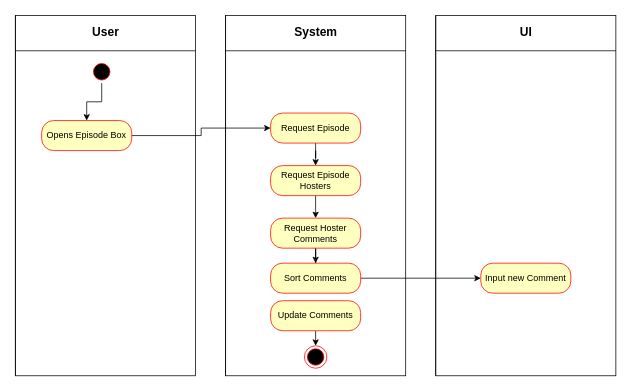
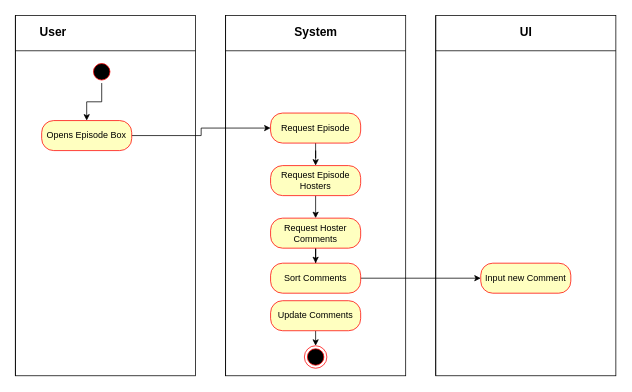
  <mxCell id="0" />
  <mxCell id="1" parent="0" />
  <mxCell id="2" value="" style="shape=internalStorage;whiteSpace=wrap;html=1;backgroundOutline=1;dx=0;dy=47;" parent="1" vertex="1"><mxGeometry width="240" height="480" as="geometry" x="20" y="20" /></mxCell>
- <mxCell id="3" value="&lt;b&gt;&lt;font style=&quot;font-size: 16px&quot;&gt;User&lt;/font&gt;&lt;/b&gt;" style="text;html=1;resizable=0;points=[];autosize=1;align=center;verticalAlign=top;spacingTop=-4;" parent="1" vertex="1"><mxGeometry x="115" y="30" width="50" height="20" as="geometry" /></mxCell>
+ <mxCell id="3" value="&lt;b&gt;&lt;font style=&quot;font-size: 16px&quot;&gt;User&lt;/font&gt;&lt;/b&gt;" style="text;html=1;resizable=0;points=[];autosize=1;align=center;verticalAlign=top;spacingTop=-4;" parent="1" vertex="1"><mxGeometry x="45" y="30" width="50" height="20" as="geometry" /></mxCell>
  <mxCell id="4" value="" style="edgeStyle=orthogonalEdgeStyle;rounded=0;orthogonalLoop=1;jettySize=auto;html=1;" parent="1" source="5" target="11" edge="1"><mxGeometry relative="1" as="geometry" /></mxCell>
  <mxCell id="5" value="" style="ellipse;html=1;shape=startState;fillColor=#000000;strokeColor=#ff0000;" parent="1" vertex="1"><mxGeometry x="120" y="80" width="30" height="30" as="geometry" /></mxCell>
  <mxCell id="6" value="" style="shape=internalStorage;whiteSpace=wrap;html=1;backgroundOutline=1;dx=0;dy=47;" parent="1" vertex="1"><mxGeometry x="300" width="240" height="480" as="geometry" y="20" /></mxCell>
  <mxCell id="7" value="" style="shape=internalStorage;whiteSpace=wrap;html=1;backgroundOutline=1;dx=0;dy=47;" parent="1" vertex="1"><mxGeometry x="580" width="240" height="480" as="geometry" y="20" /></mxCell>
  <mxCell id="8" value="&lt;b&gt;&lt;font style=&quot;font-size: 16px&quot;&gt;System&lt;/font&gt;&lt;/b&gt;" style="text;html=1;resizable=0;points=[];autosize=1;align=center;verticalAlign=top;spacingTop=-4;" parent="1" vertex="1"><mxGeometry x="385" y="30" width="70" height="20" as="geometry" /></mxCell>
  <mxCell id="9" value="&lt;b&gt;&lt;font style=&quot;font-size: 16px&quot;&gt;UI&lt;/font&gt;&lt;/b&gt;" style="text;html=1;resizable=0;points=[];autosize=1;align=center;verticalAlign=top;spacingTop=-4;" parent="1" vertex="1"><mxGeometry x="685" y="30" width="30" height="20" as="geometry" /></mxCell>
  <mxCell id="10" style="edgeStyle=orthogonalEdgeStyle;rounded=0;orthogonalLoop=1;jettySize=auto;html=1;exitX=1;exitY=0.5;exitDx=0;exitDy=0;" parent="1" source="11" target="16" edge="1"><mxGeometry relative="1" as="geometry" /></mxCell>
  <mxCell id="11" value="Opens Episode Box" style="rounded=1;whiteSpace=wrap;html=1;arcSize=40;fontColor=#000000;fillColor=#ffffc0;strokeColor=#ff0000;" parent="1" vertex="1"><mxGeometry x="55" y="160" width="120" height="40" as="geometry" /></mxCell>
  <mxCell id="12" value="Input new Comment" style="rounded=1;whiteSpace=wrap;html=1;arcSize=40;fontColor=#000000;fillColor=#ffffc0;strokeColor=#ff0000;" parent="1" vertex="1"><mxGeometry x="640" y="350" width="120" height="40" as="geometry" /></mxCell>
  <mxCell id="13" style="edgeStyle=orthogonalEdgeStyle;rounded=0;orthogonalLoop=1;jettySize=auto;html=1;exitX=0.5;exitY=1;exitDx=0;exitDy=0;entryX=0.5;entryY=0;entryDx=0;entryDy=0;" edge="1" parent="1" source="14" target="23"><mxGeometry relative="1" as="geometry" /></mxCell>
  <mxCell id="14" value="Update Comments" style="rounded=1;whiteSpace=wrap;html=1;arcSize=40;fontColor=#000000;fillColor=#ffffc0;strokeColor=#ff0000;" vertex="1" parent="1"><mxGeometry x="360" y="400" width="120" height="40" as="geometry" /></mxCell>
  <mxCell id="15" value="" style="edgeStyle=orthogonalEdgeStyle;rounded=0;orthogonalLoop=1;jettySize=auto;html=1;" parent="1" source="16" target="18" edge="1"><mxGeometry relative="1" as="geometry" /></mxCell>
  <mxCell id="16" value="Request Episode" style="rounded=1;whiteSpace=wrap;html=1;arcSize=40;fontColor=#000000;fillColor=#ffffc0;strokeColor=#ff0000;" parent="1" vertex="1"><mxGeometry x="360" y="150" width="120" height="40" as="geometry" /></mxCell>
  <mxCell id="17" style="edgeStyle=orthogonalEdgeStyle;rounded=0;orthogonalLoop=1;jettySize=auto;html=1;exitX=0.5;exitY=1;exitDx=0;exitDy=0;entryX=0.5;entryY=0;entryDx=0;entryDy=0;" parent="1" source="18" target="20" edge="1"><mxGeometry relative="1" as="geometry" /></mxCell>
  <mxCell id="18" value="Request Episode Hosters" style="rounded=1;whiteSpace=wrap;html=1;arcSize=40;fontColor=#000000;fillColor=#ffffc0;strokeColor=#ff0000;" parent="1" vertex="1"><mxGeometry x="360" y="220" width="120" height="40" as="geometry" /></mxCell>
  <mxCell id="19" value="" style="edgeStyle=orthogonalEdgeStyle;rounded=0;orthogonalLoop=1;jettySize=auto;html=1;" parent="1" source="20" target="22" edge="1"><mxGeometry relative="1" as="geometry" /></mxCell>
  <mxCell id="20" value="Request Hoster Comments" style="rounded=1;whiteSpace=wrap;html=1;arcSize=40;fontColor=#000000;fillColor=#ffffc0;strokeColor=#ff0000;" parent="1" vertex="1"><mxGeometry x="360" y="290" width="120" height="40" as="geometry" /></mxCell>
  <mxCell id="21" style="edgeStyle=orthogonalEdgeStyle;rounded=0;orthogonalLoop=1;jettySize=auto;html=1;exitX=1;exitY=0.5;exitDx=0;exitDy=0;entryX=0;entryY=0.5;entryDx=0;entryDy=0;" parent="1" source="22" target="12" edge="1"><mxGeometry relative="1" as="geometry" /></mxCell>
  <mxCell id="22" value="Sort Comments" style="rounded=1;whiteSpace=wrap;html=1;arcSize=40;fontColor=#000000;fillColor=#ffffc0;strokeColor=#ff0000;" parent="1" vertex="1"><mxGeometry x="360" y="350" width="120" height="40" as="geometry" /></mxCell>
  <mxCell id="23" value="" style="ellipse;html=1;shape=endState;fillColor=#000000;strokeColor=#ff0000;" parent="1" vertex="1"><mxGeometry x="405" y="460" width="30" height="30" as="geometry" /></mxCell>
